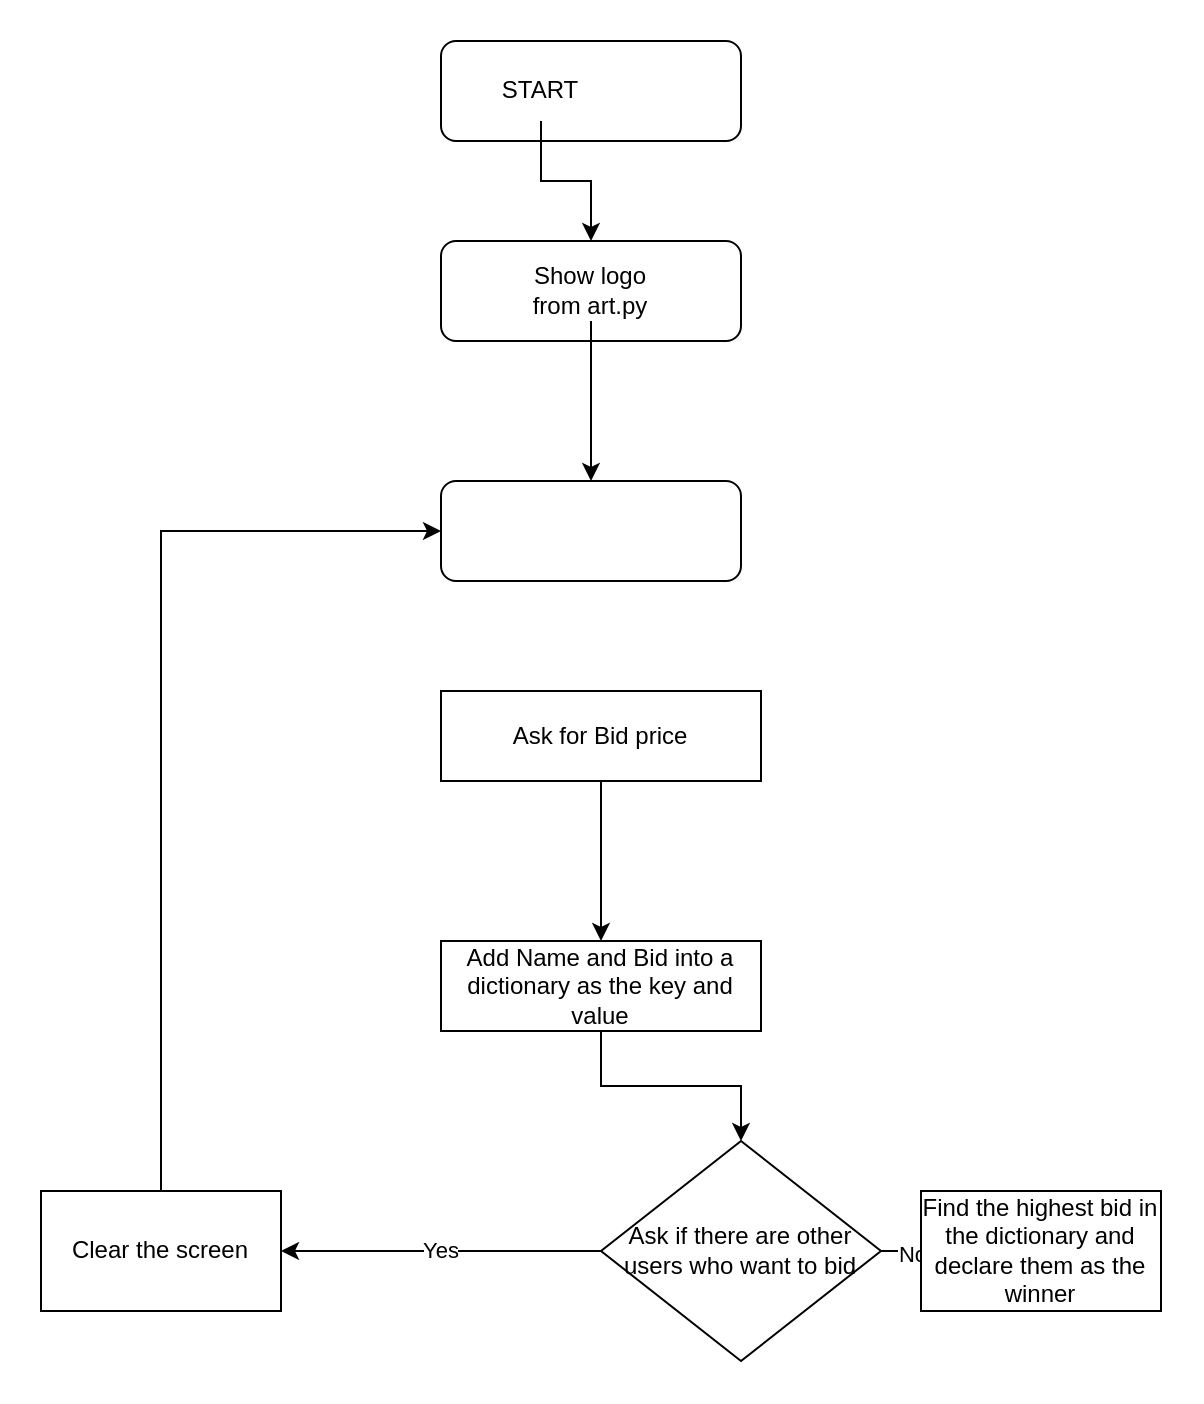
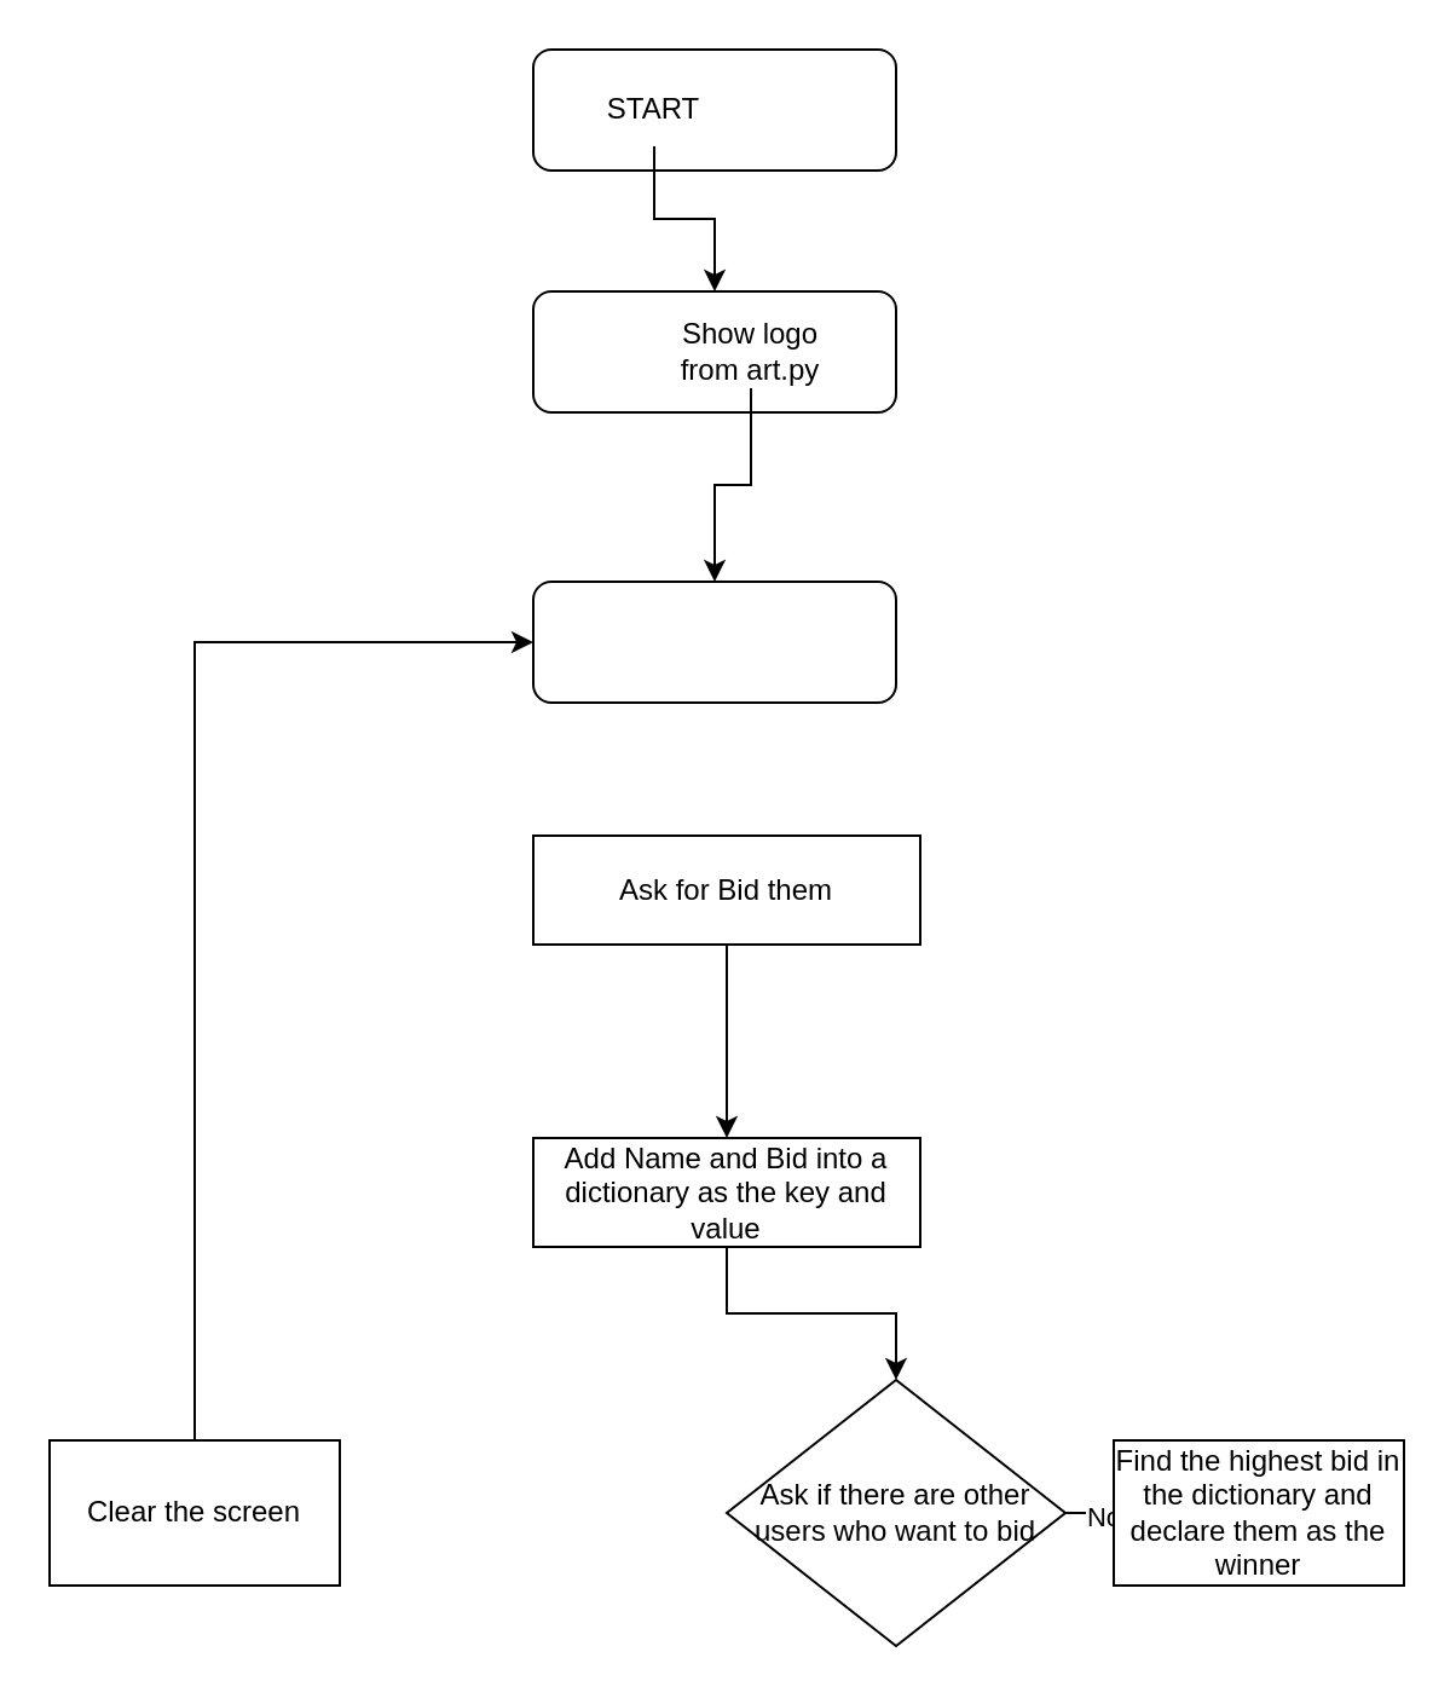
  <mxCell id="0" />
  <mxCell id="1" parent="0" />
  <mxCell id="2" value="" style="rounded=1;whiteSpace=wrap;html=1;" vertex="1" parent="1"><mxGeometry x="220" y="20" width="150" height="50" as="geometry" /></mxCell>
  <mxCell id="3" style="edgeStyle=orthogonalEdgeStyle;rounded=0;orthogonalLoop=1;jettySize=auto;html=1;entryX=0.5;entryY=0;entryDx=0;entryDy=0;" edge="1" parent="1" source="4" target="5"><mxGeometry relative="1" as="geometry" /></mxCell>
  <mxCell id="4" value="START" style="text;html=1;strokeColor=none;fillColor=none;align=center;verticalAlign=middle;whiteSpace=wrap;rounded=0;" vertex="1" parent="1"><mxGeometry x="240" y="30" width="60" height="30" as="geometry" /></mxCell>
  <mxCell id="5" value="" style="rounded=1;whiteSpace=wrap;html=1;" vertex="1" parent="1"><mxGeometry x="220" y="120" width="150" height="50" as="geometry" /></mxCell>
  <mxCell id="6" style="edgeStyle=orthogonalEdgeStyle;rounded=0;orthogonalLoop=1;jettySize=auto;html=1;entryX=0.5;entryY=0;entryDx=0;entryDy=0;" edge="1" parent="1" source="7" target="8"><mxGeometry relative="1" as="geometry" /></mxCell>
- <mxCell id="7" value="Show logo from art.py" style="text;html=1;strokeColor=none;fillColor=none;align=center;verticalAlign=middle;whiteSpace=wrap;rounded=0;" vertex="1" parent="1"><mxGeometry x="265" y="130" width="60" height="30" as="geometry" /></mxCell>
+ <mxCell id="7" value="Show logo from art.py" style="text;html=1;strokeColor=none;fillColor=none;align=center;verticalAlign=middle;whiteSpace=wrap;rounded=0;" vertex="1" parent="1"><mxGeometry x="280" y="130" width="60" height="30" as="geometry" /></mxCell>
  <mxCell id="8" value="" style="rounded=1;whiteSpace=wrap;html=1;" vertex="1" parent="1"><mxGeometry x="220" y="240" width="150" height="50" as="geometry" /></mxCell>
  <mxCell id="9" value="" style="edgeStyle=orthogonalEdgeStyle;rounded=0;orthogonalLoop=1;jettySize=auto;html=1;" edge="1" parent="1" source="10" target="12"><mxGeometry relative="1" as="geometry" /></mxCell>
- <mxCell id="10" value="Ask for Bid price" style="whiteSpace=wrap;html=1;" vertex="1" parent="1"><mxGeometry x="220" y="345" width="160" height="45" as="geometry" /></mxCell>
+ <mxCell id="10" value="Ask for Bid them" style="whiteSpace=wrap;html=1;" vertex="1" parent="1"><mxGeometry x="220" y="345" width="160" height="45" as="geometry" /></mxCell>
  <mxCell id="11" value="" style="edgeStyle=orthogonalEdgeStyle;rounded=0;orthogonalLoop=1;jettySize=auto;html=1;" edge="1" parent="1" source="12" target="16"><mxGeometry relative="1" as="geometry" /></mxCell>
  <mxCell id="12" value="Add Name and Bid into a dictionary as the key and value" style="whiteSpace=wrap;html=1;" vertex="1" parent="1"><mxGeometry x="220" y="470" width="160" height="45" as="geometry" /></mxCell>
- <mxCell id="13" value="Yes" style="edgeStyle=orthogonalEdgeStyle;rounded=0;orthogonalLoop=1;jettySize=auto;html=1;" edge="1" parent="1" source="16" target="18"><mxGeometry relative="1" as="geometry" /></mxCell>
  <mxCell id="14" value="" style="edgeStyle=orthogonalEdgeStyle;rounded=0;orthogonalLoop=1;jettySize=auto;html=1;" edge="1" parent="1" source="16" target="19"><mxGeometry relative="1" as="geometry" /></mxCell>
  <mxCell id="15" value="No" style="edgeLabel;html=1;align=center;verticalAlign=middle;resizable=0;points=[];" vertex="1" connectable="0" parent="14"><mxGeometry x="-0.178" y="1" relative="1" as="geometry"><mxPoint as="offset" /></mxGeometry></mxCell>
  <mxCell id="16" value="Ask if there are other users who want to bid" style="rhombus;whiteSpace=wrap;html=1;" vertex="1" parent="1"><mxGeometry x="300" y="570" width="140" height="110" as="geometry" /></mxCell>
  <mxCell id="17" style="edgeStyle=orthogonalEdgeStyle;rounded=0;orthogonalLoop=1;jettySize=auto;html=1;entryX=0;entryY=0.5;entryDx=0;entryDy=0;" edge="1" parent="1" source="18" target="8"><mxGeometry relative="1" as="geometry"><Array as="points"><mxPoint x="80" y="265" /></Array></mxGeometry></mxCell>
  <mxCell id="18" value="Clear the screen" style="whiteSpace=wrap;html=1;" vertex="1" parent="1"><mxGeometry x="20" y="595" width="120" height="60" as="geometry" /></mxCell>
  <mxCell id="19" value="Find the highest bid in the dictionary and declare them as the winner" style="whiteSpace=wrap;html=1;" vertex="1" parent="1"><mxGeometry x="460" y="595" width="120" height="60" as="geometry" /></mxCell>
